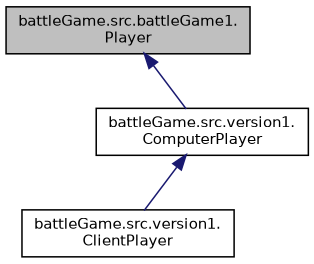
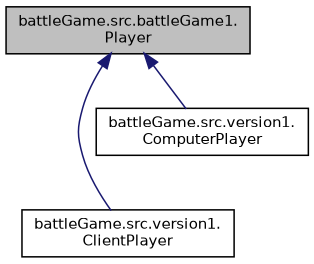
  digraph {
    node [color=black fillcolor=white fontname=Helvetica fontsize=10 shape=record style=filled]
    edge [color=midnightblue dir=back fontname=Helvetica fontsize=10 labelfontname=Helvetica labelfontsize=10 style=solid]
    n1 [fillcolor=grey75 fontcolor=black height=0.2 label="battleGame.src.battleGame1.\lPlayer" width=0.4]
    n2 [height=0.2 label="battleGame.src.version1.\lClientPlayer" width=0.4]
    n3 [height=0.2 label="battleGame.src.version1.\lComputerPlayer" width=0.4]
-   n3 -> n2
+   n1 -> n2
    n1 -> n3
  }
